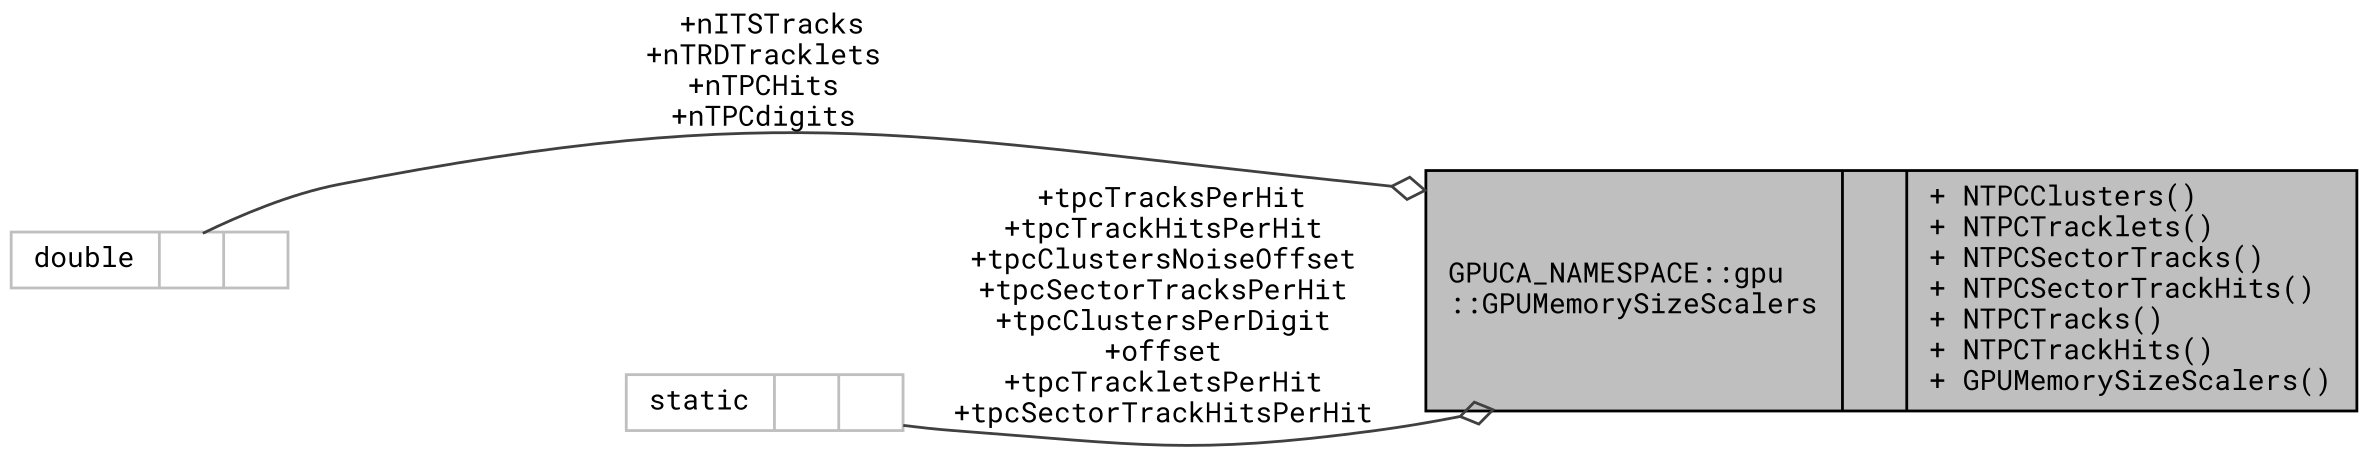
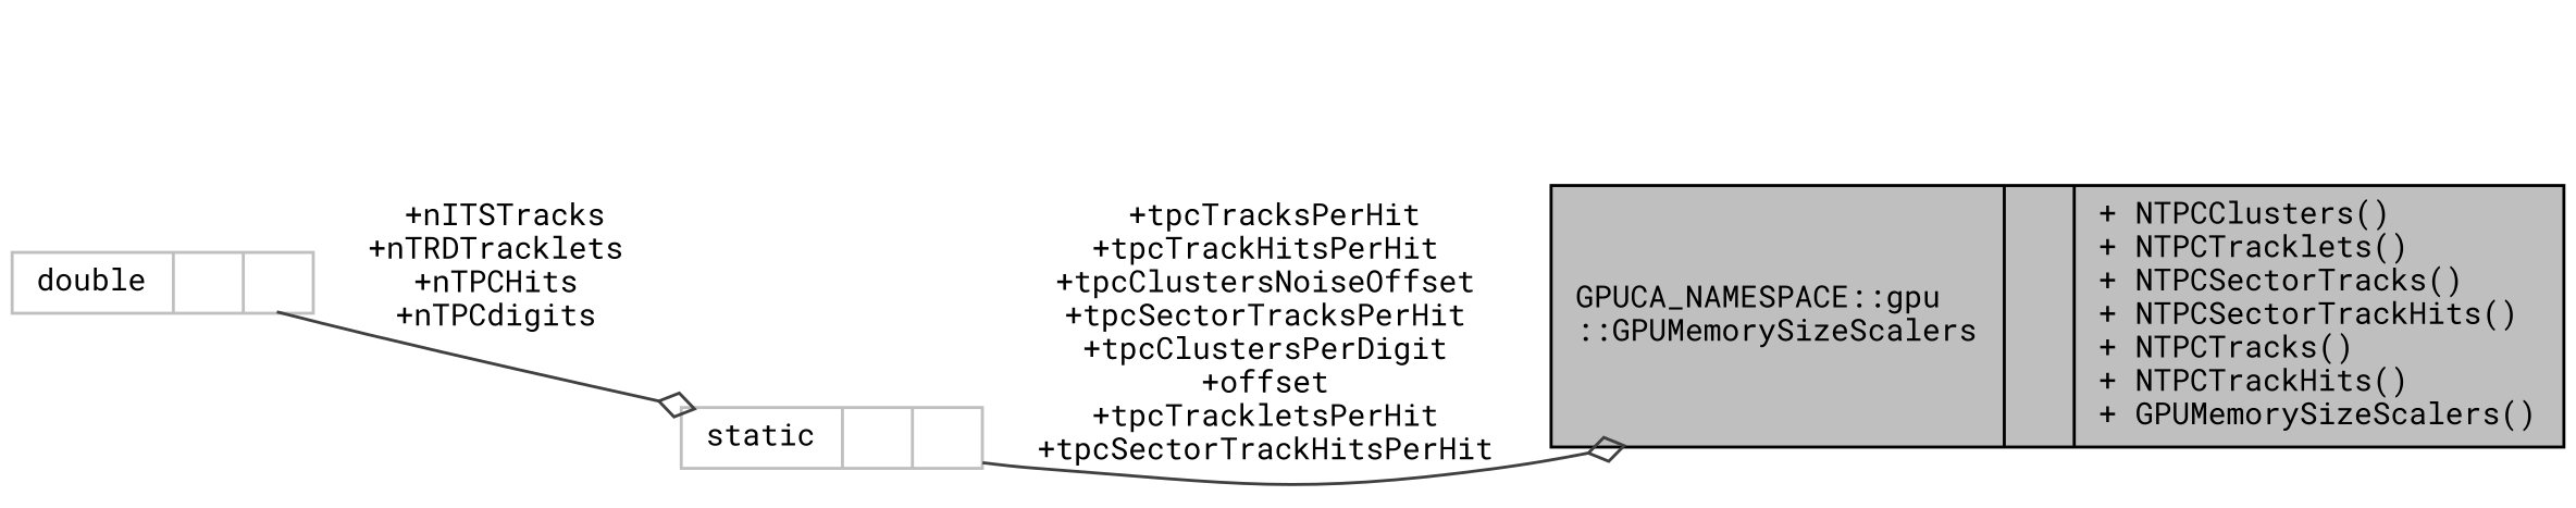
  digraph {
    fontname="Roboto Mono"
    rankdir=LR
    node [color=grey75 fontname="Roboto Mono" fontsize=10 shape=record]
    edge [arrowhead=odiamond color=grey25 fontname="Roboto Mono" fontsize=10 labelfontname=Helvetica labelfontsize=10 style=solid]
    n1 [color=black fillcolor=grey75 fontcolor=black height=0.2 label="{GPUCA_NAMESPACE::gpu\l::GPUMemorySizeScalers\n||+ NTPCClusters()\l+ NTPCTracklets()\l+ NTPCSectorTracks()\l+ NTPCSectorTrackHits()\l+ NTPCTracks()\l+ NTPCTrackHits()\l+ GPUMemorySizeScalers()\l}" style=filled width=0.4]
    n2 [height=0.2 label="{double\n||}" width=0.4]
    n3 [height=0.2 label="{static\n||}" width=0.4]
-   n2 -> n1 [label=" +nITSTracks\n+nTRDTracklets\n+nTPCHits\n+nTPCdigits"]
+   n2 -> n3 [label=" +nITSTracks\n+nTRDTracklets\n+nTPCHits\n+nTPCdigits"]
    n3 -> n1 [label=" +tpcTracksPerHit\n+tpcTrackHitsPerHit\n+tpcClustersNoiseOffset\n+tpcSectorTracksPerHit\n+tpcClustersPerDigit\n+offset\n+tpcTrackletsPerHit\n+tpcSectorTrackHitsPerHit"]
  }
